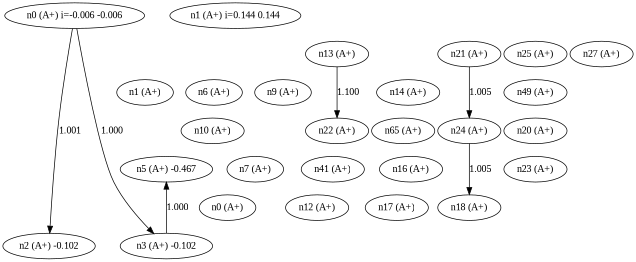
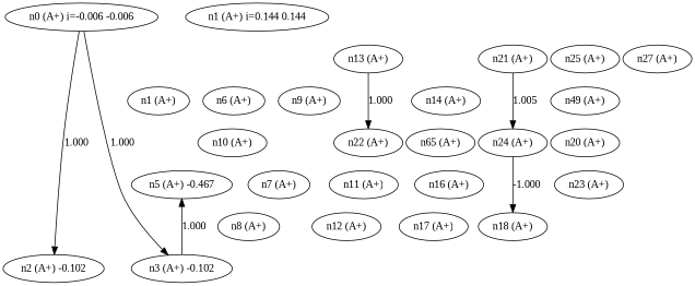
  digraph {
    fontname="Liberation Serif"
    node [fontname="Liberation Serif"]
    edge [fontname="Liberation Serif"]
    n1 [label="n0 (A+) i=-0.006 -0.006"]
    n2 [label="n1 (A+) i=0.144 0.144"]
    n3 [label="n2 (A+) -0.102"]
    n4 [label="n3 (A+) -0.102"]
    n5 [label="n5 (A+) -0.467"]
    n6 [label="n1 (A+)"]
    n7 [label="n6 (A+)"]
    n8 [label="n7 (A+)"]
-   n9 [label="n0 (A+)"]
+   n9 [label="n8 (A+)"]
    n10 [label="n9 (A+)"]
    n11 [label="n10 (A+)"]
-   n12 [label="n41 (A+)"]
+   n12 [label="n11 (A+)"]
    n13 [label="n12 (A+)"]
    n14 [label="n13 (A+)"]
    n15 [label="n22 (A+)"]
    n16 [label="n14 (A+)"]
    n17 [label="n65 (A+)"]
    n18 [label="n16 (A+)"]
    n19 [label="n17 (A+)"]
    n20 [label="n18 (A+)"]
    n21 [label="n49 (A+)"]
    n22 [label="n20 (A+)"]
    n23 [label="n21 (A+)"]
    n24 [label="n24 (A+)"]
    n25 [label="n23 (A+)"]
    n26 [label="n25 (A+)"]
    n27 [label="n27 (A+)"]
    subgraph sub_1 {
      rank=source
      n1
      n2
    }
    subgraph sub_2 {
      rank=sink
      n3
      n4
    }
    n1 -> n2 [style=invis]
-   n1 -> n3 [label=1.001]
+   n1 -> n3 [label=1.000]
    n1 -> n4 [label=1.000]
    n3 -> n4 [style=invis]
    n4 -> n5 [label=1.000]
-   n14 -> n15 [label=1.100]
+   n14 -> n15 [label=1.000]
    n23 -> n24 [label=1.005]
-   n24 -> n20 [label=1.005]
+   n24 -> n20 [label=-1.000]
  }
